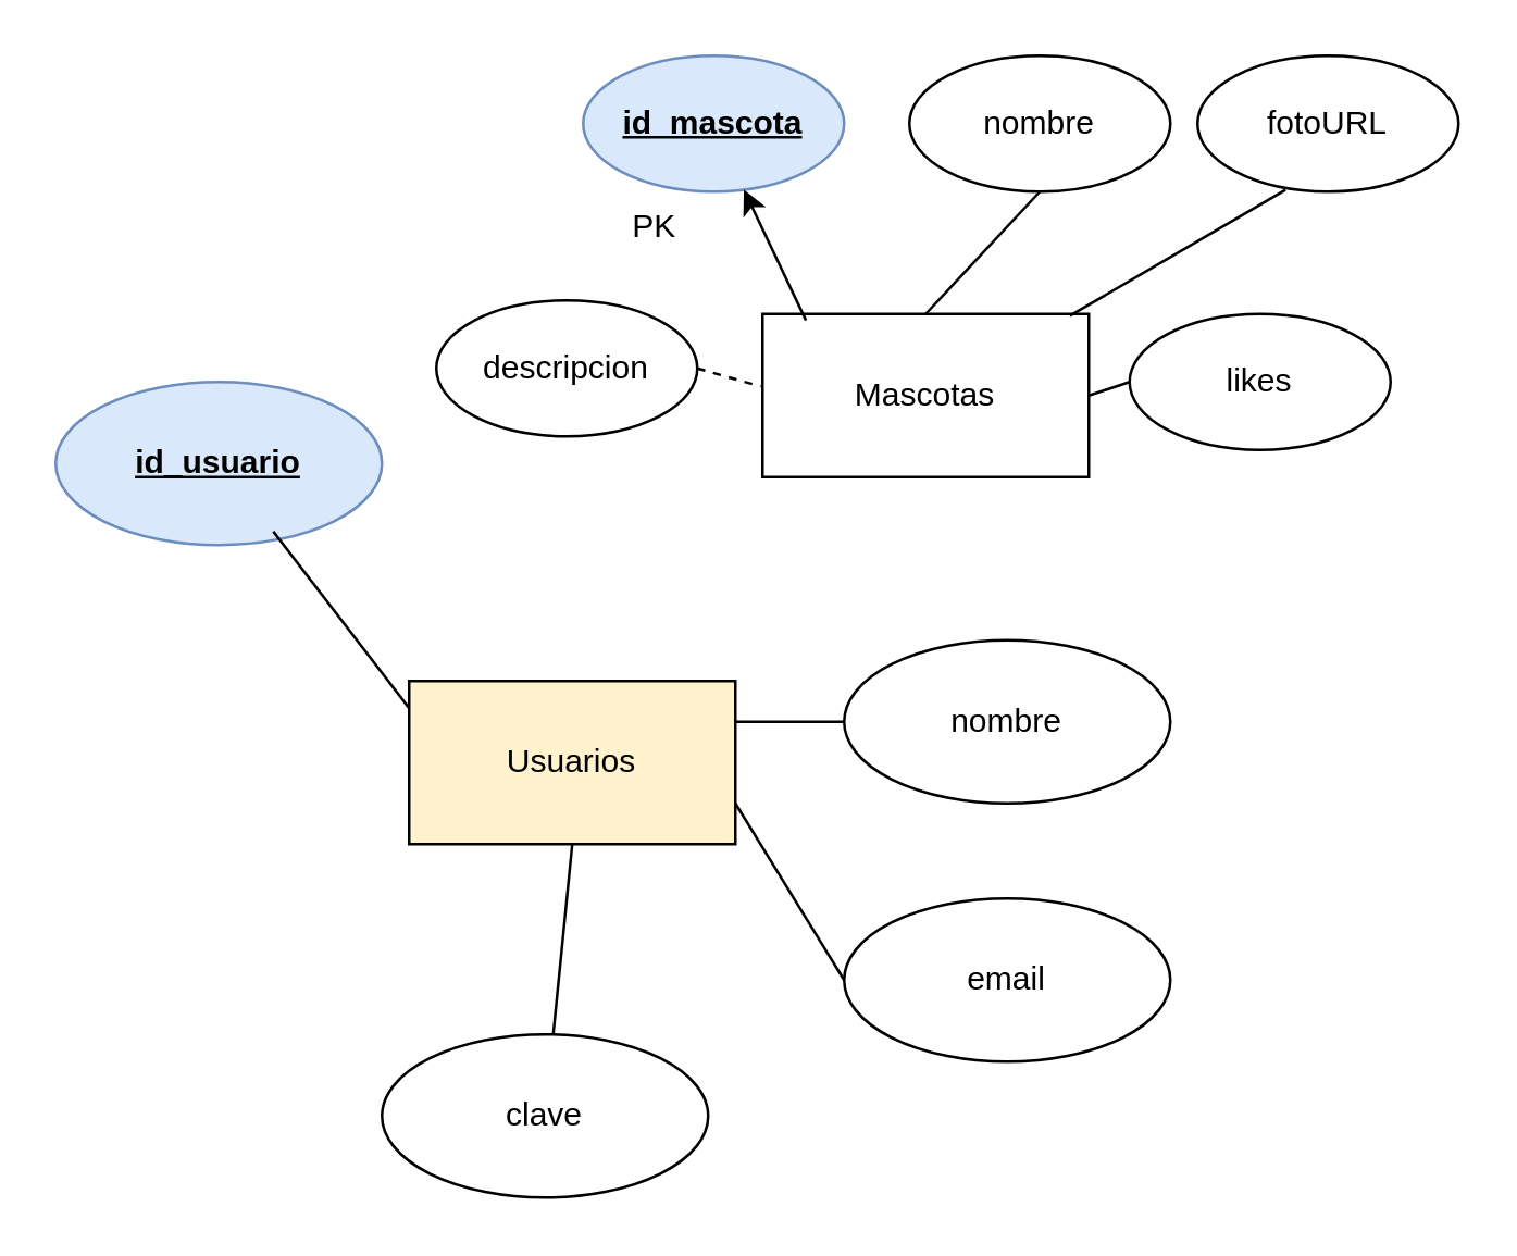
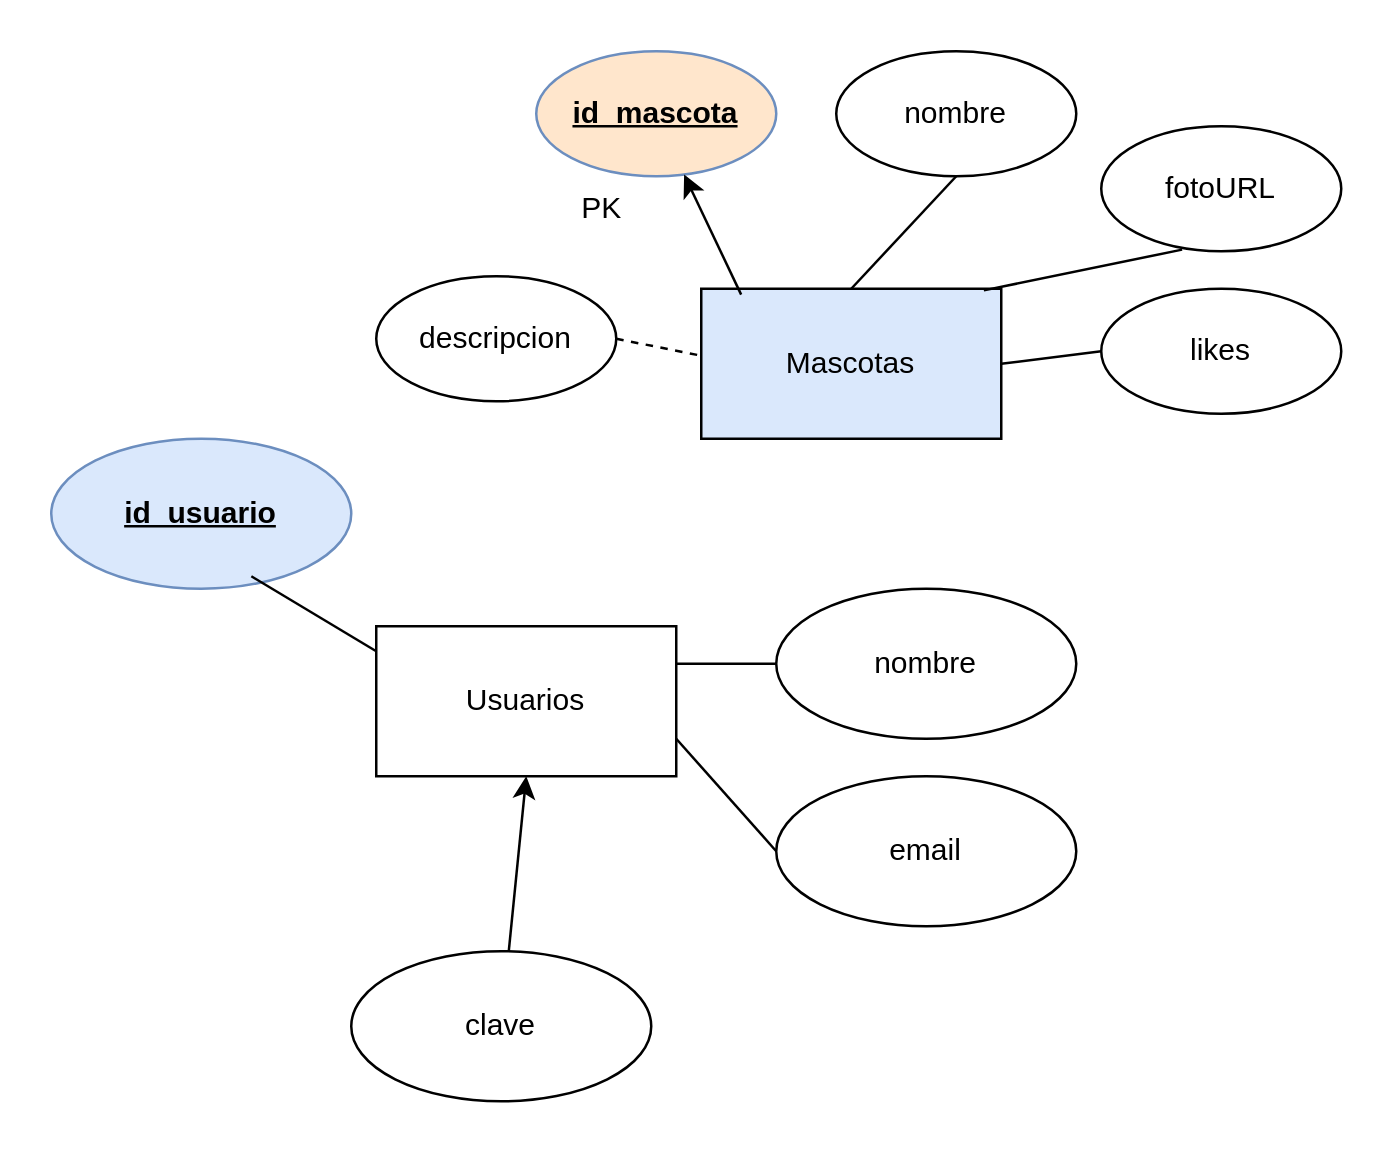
  <mxCell id="0" />
  <mxCell id="1" parent="0" />
- <mxCell id="2" value="Mascotas" style="rounded=0;whiteSpace=wrap;html=1;" parent="1" vertex="1"><mxGeometry x="280" y="115" width="120" height="60" as="geometry" /></mxCell>
- <mxCell id="3" value="id_mascota" style="ellipse;whiteSpace=wrap;html=1;fillColor=#dae8fc;strokeColor=#6c8ebf;fontStyle=5" parent="1" vertex="1"><mxGeometry x="214" y="20" width="96" height="50" as="geometry" /></mxCell>
+ <mxCell id="2" value="Mascotas" style="rounded=0;whiteSpace=wrap;html=1;fillColor=#dae8fc;" parent="1" vertex="1"><mxGeometry x="280" y="115" width="120" height="60" as="geometry" /></mxCell>
+ <mxCell id="3" value="id_mascota" style="ellipse;whiteSpace=wrap;html=1;fillColor=#ffe6cc;strokeColor=#6c8ebf;fontStyle=5;" parent="1" vertex="1"><mxGeometry x="214" y="20" width="96" height="50" as="geometry" /></mxCell>
  <mxCell id="4" value="nombre" style="ellipse;whiteSpace=wrap;html=1;" parent="1" vertex="1"><mxGeometry x="334" y="20" width="96" height="50" as="geometry" /></mxCell>
- <mxCell id="5" value="fotoURL" style="ellipse;whiteSpace=wrap;html=1;" parent="1" vertex="1"><mxGeometry x="440" y="20" width="96" height="50" as="geometry" /></mxCell>
- <mxCell id="6" value="likes" style="ellipse;whiteSpace=wrap;html=1;" parent="1" vertex="1"><mxGeometry x="415" y="115" width="96" height="50" as="geometry" /></mxCell>
- <mxCell id="7" value="descripcion" style="ellipse;whiteSpace=wrap;html=1;" parent="1" vertex="1"><mxGeometry x="160" y="110" width="96" height="50" as="geometry" /></mxCell>
+ <mxCell id="5" value="fotoURL" style="ellipse;whiteSpace=wrap;html=1;" parent="1" vertex="1"><mxGeometry x="440" y="50" width="96" height="50" as="geometry" /></mxCell>
+ <mxCell id="6" value="likes" style="ellipse;whiteSpace=wrap;html=1;" parent="1" vertex="1"><mxGeometry x="440" y="115" width="96" height="50" as="geometry" /></mxCell>
+ <mxCell id="7" value="descripcion" style="ellipse;whiteSpace=wrap;html=1;" parent="1" vertex="1"><mxGeometry x="150" y="110" width="96" height="50" as="geometry" /></mxCell>
  <mxCell id="8" value="" style="endArrow=classic;html=1;rounded=0;exitX=0.133;exitY=0.039;exitDx=0;exitDy=0;exitPerimeter=0;" parent="1" source="2" target="3" edge="1"><mxGeometry width="50" height="50" relative="1" as="geometry"><mxPoint x="260" y="140" as="sourcePoint" /><mxPoint x="310" y="90" as="targetPoint" /></mxGeometry></mxCell>
  <mxCell id="9" value="" style="endArrow=none;html=1;rounded=0;entryX=0.5;entryY=1;entryDx=0;entryDy=0;exitX=0.5;exitY=0;exitDx=0;exitDy=0;" parent="1" source="2" target="4" edge="1"><mxGeometry width="50" height="50" relative="1" as="geometry"><mxPoint x="340" y="120" as="sourcePoint" /><mxPoint x="390" y="70" as="targetPoint" /></mxGeometry></mxCell>
  <mxCell id="10" value="" style="endArrow=none;html=1;rounded=0;entryX=0.337;entryY=0.987;entryDx=0;entryDy=0;entryPerimeter=0;exitX=0.942;exitY=0.011;exitDx=0;exitDy=0;exitPerimeter=0;" parent="1" source="2" target="5" edge="1"><mxGeometry width="50" height="50" relative="1" as="geometry"><mxPoint x="420" y="130" as="sourcePoint" /><mxPoint x="470" y="80" as="targetPoint" /></mxGeometry></mxCell>
  <mxCell id="11" value="" style="endArrow=none;html=1;rounded=0;entryX=0;entryY=0.5;entryDx=0;entryDy=0;exitX=1;exitY=0.5;exitDx=0;exitDy=0;" parent="1" source="2" target="6" edge="1"><mxGeometry width="50" height="50" relative="1" as="geometry"><mxPoint x="390" y="220" as="sourcePoint" /><mxPoint x="440" y="170" as="targetPoint" /></mxGeometry></mxCell>
  <mxCell id="12" value="" style="endArrow=none;html=1;rounded=0;entryX=-0.006;entryY=0.444;entryDx=0;entryDy=0;entryPerimeter=0;exitX=1;exitY=0.5;exitDx=0;exitDy=0;dashed=1;" parent="1" source="7" target="2" edge="1"><mxGeometry width="50" height="50" relative="1" as="geometry"><mxPoint x="200" y="230" as="sourcePoint" /><mxPoint x="250" y="180" as="targetPoint" /></mxGeometry></mxCell>
  <mxCell id="13" value="PK" style="text;html=1;align=center;verticalAlign=middle;resizable=0;points=[];autosize=1;strokeColor=none;fillColor=none;" parent="1" vertex="1"><mxGeometry x="220" y="68" width="40" height="30" as="geometry" /></mxCell>
- <mxCell id="14" value="Usuarios" style="rounded=0;whiteSpace=wrap;html=1;fillColor=#fff2cc;" vertex="1" parent="1"><mxGeometry x="150" y="250" width="120" height="60" as="geometry" /></mxCell>
- <mxCell id="15" value="id_usuario" style="ellipse;whiteSpace=wrap;html=1;fillColor=#dae8fc;strokeColor=#6c8ebf;fontStyle=5" vertex="1" parent="1"><mxGeometry x="20" y="140" width="120" height="60" as="geometry" /></mxCell>
+ <mxCell id="14" value="Usuarios" style="rounded=0;whiteSpace=wrap;html=1;" vertex="1" parent="1"><mxGeometry x="150" y="250" width="120" height="60" as="geometry" /></mxCell>
+ <mxCell id="15" value="id_usuario" style="ellipse;whiteSpace=wrap;html=1;fillColor=#dae8fc;strokeColor=#6c8ebf;fontStyle=5" vertex="1" parent="1"><mxGeometry x="20" y="175" width="120" height="60" as="geometry" /></mxCell>
  <mxCell id="16" value="nombre" style="ellipse;whiteSpace=wrap;html=1;" vertex="1" parent="1"><mxGeometry x="310" y="235" width="120" height="60" as="geometry" /></mxCell>
- <mxCell id="17" value="email" style="ellipse;whiteSpace=wrap;html=1;" vertex="1" parent="1"><mxGeometry x="310" y="330" width="120" height="60" as="geometry" /></mxCell>
+ <mxCell id="17" value="email" style="ellipse;whiteSpace=wrap;html=1;" vertex="1" parent="1"><mxGeometry x="310" y="310" width="120" height="60" as="geometry" /></mxCell>
  <mxCell id="18" value="clave" style="ellipse;whiteSpace=wrap;html=1;" vertex="1" parent="1"><mxGeometry x="140" y="380" width="120" height="60" as="geometry" /></mxCell>
  <mxCell id="19" value="" style="endArrow=none;html=1;rounded=0;exitX=0.667;exitY=0.917;exitDx=0;exitDy=0;exitPerimeter=0;" edge="1" parent="1" source="15"><mxGeometry width="50" height="50" relative="1" as="geometry"><mxPoint x="100" y="310" as="sourcePoint" /><mxPoint x="150" y="260" as="targetPoint" /></mxGeometry></mxCell>
  <mxCell id="20" value="" style="endArrow=none;html=1;rounded=0;exitX=1;exitY=0.25;exitDx=0;exitDy=0;" edge="1" parent="1" source="14" target="16"><mxGeometry width="50" height="50" relative="1" as="geometry"><mxPoint x="270" y="270" as="sourcePoint" /><mxPoint x="320" y="220" as="targetPoint" /></mxGeometry></mxCell>
  <mxCell id="21" value="" style="endArrow=none;html=1;rounded=0;entryX=0;entryY=0.5;entryDx=0;entryDy=0;exitX=1;exitY=0.75;exitDx=0;exitDy=0;" edge="1" parent="1" source="14" target="17"><mxGeometry width="50" height="50" relative="1" as="geometry"><mxPoint x="230" y="370" as="sourcePoint" /><mxPoint x="280" y="320" as="targetPoint" /></mxGeometry></mxCell>
- <mxCell id="22" value="" style="endArrow=none;html=1;rounded=0;entryX=0.5;entryY=1;entryDx=0;entryDy=0;" edge="1" parent="1" source="18" target="14"><mxGeometry width="50" height="50" relative="1" as="geometry"><mxPoint x="100" y="400" as="sourcePoint" /><mxPoint x="150" y="350" as="targetPoint" /></mxGeometry></mxCell>
+ <mxCell id="22" value="" style="endArrow=classic;html=1;rounded=0;entryX=0.5;entryY=1;entryDx=0;entryDy=0;" edge="1" parent="1" source="18" target="14"><mxGeometry width="50" height="50" relative="1" as="geometry"><mxPoint x="100" y="400" as="sourcePoint" /><mxPoint x="150" y="350" as="targetPoint" /></mxGeometry></mxCell>
